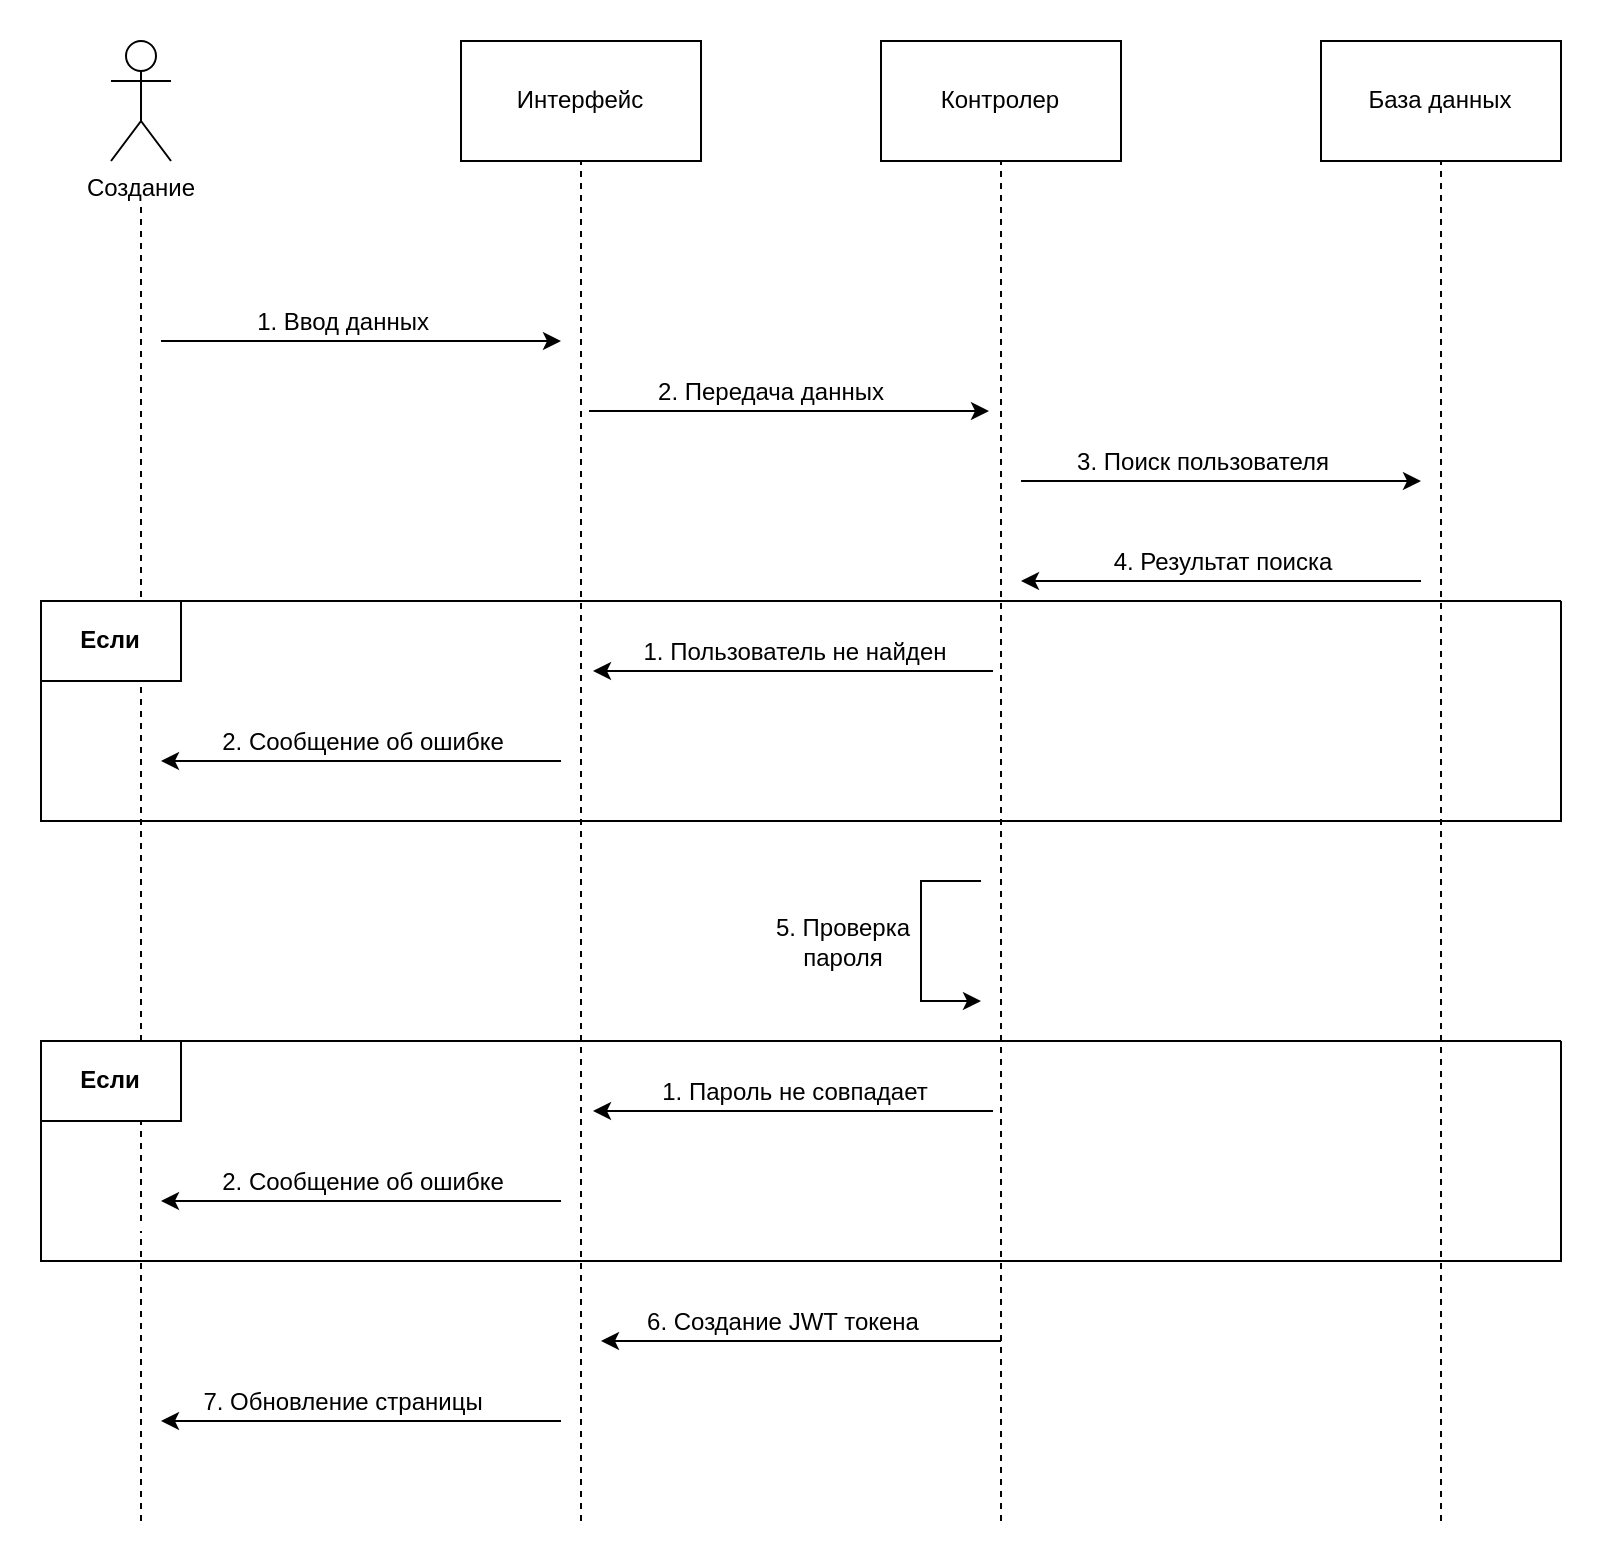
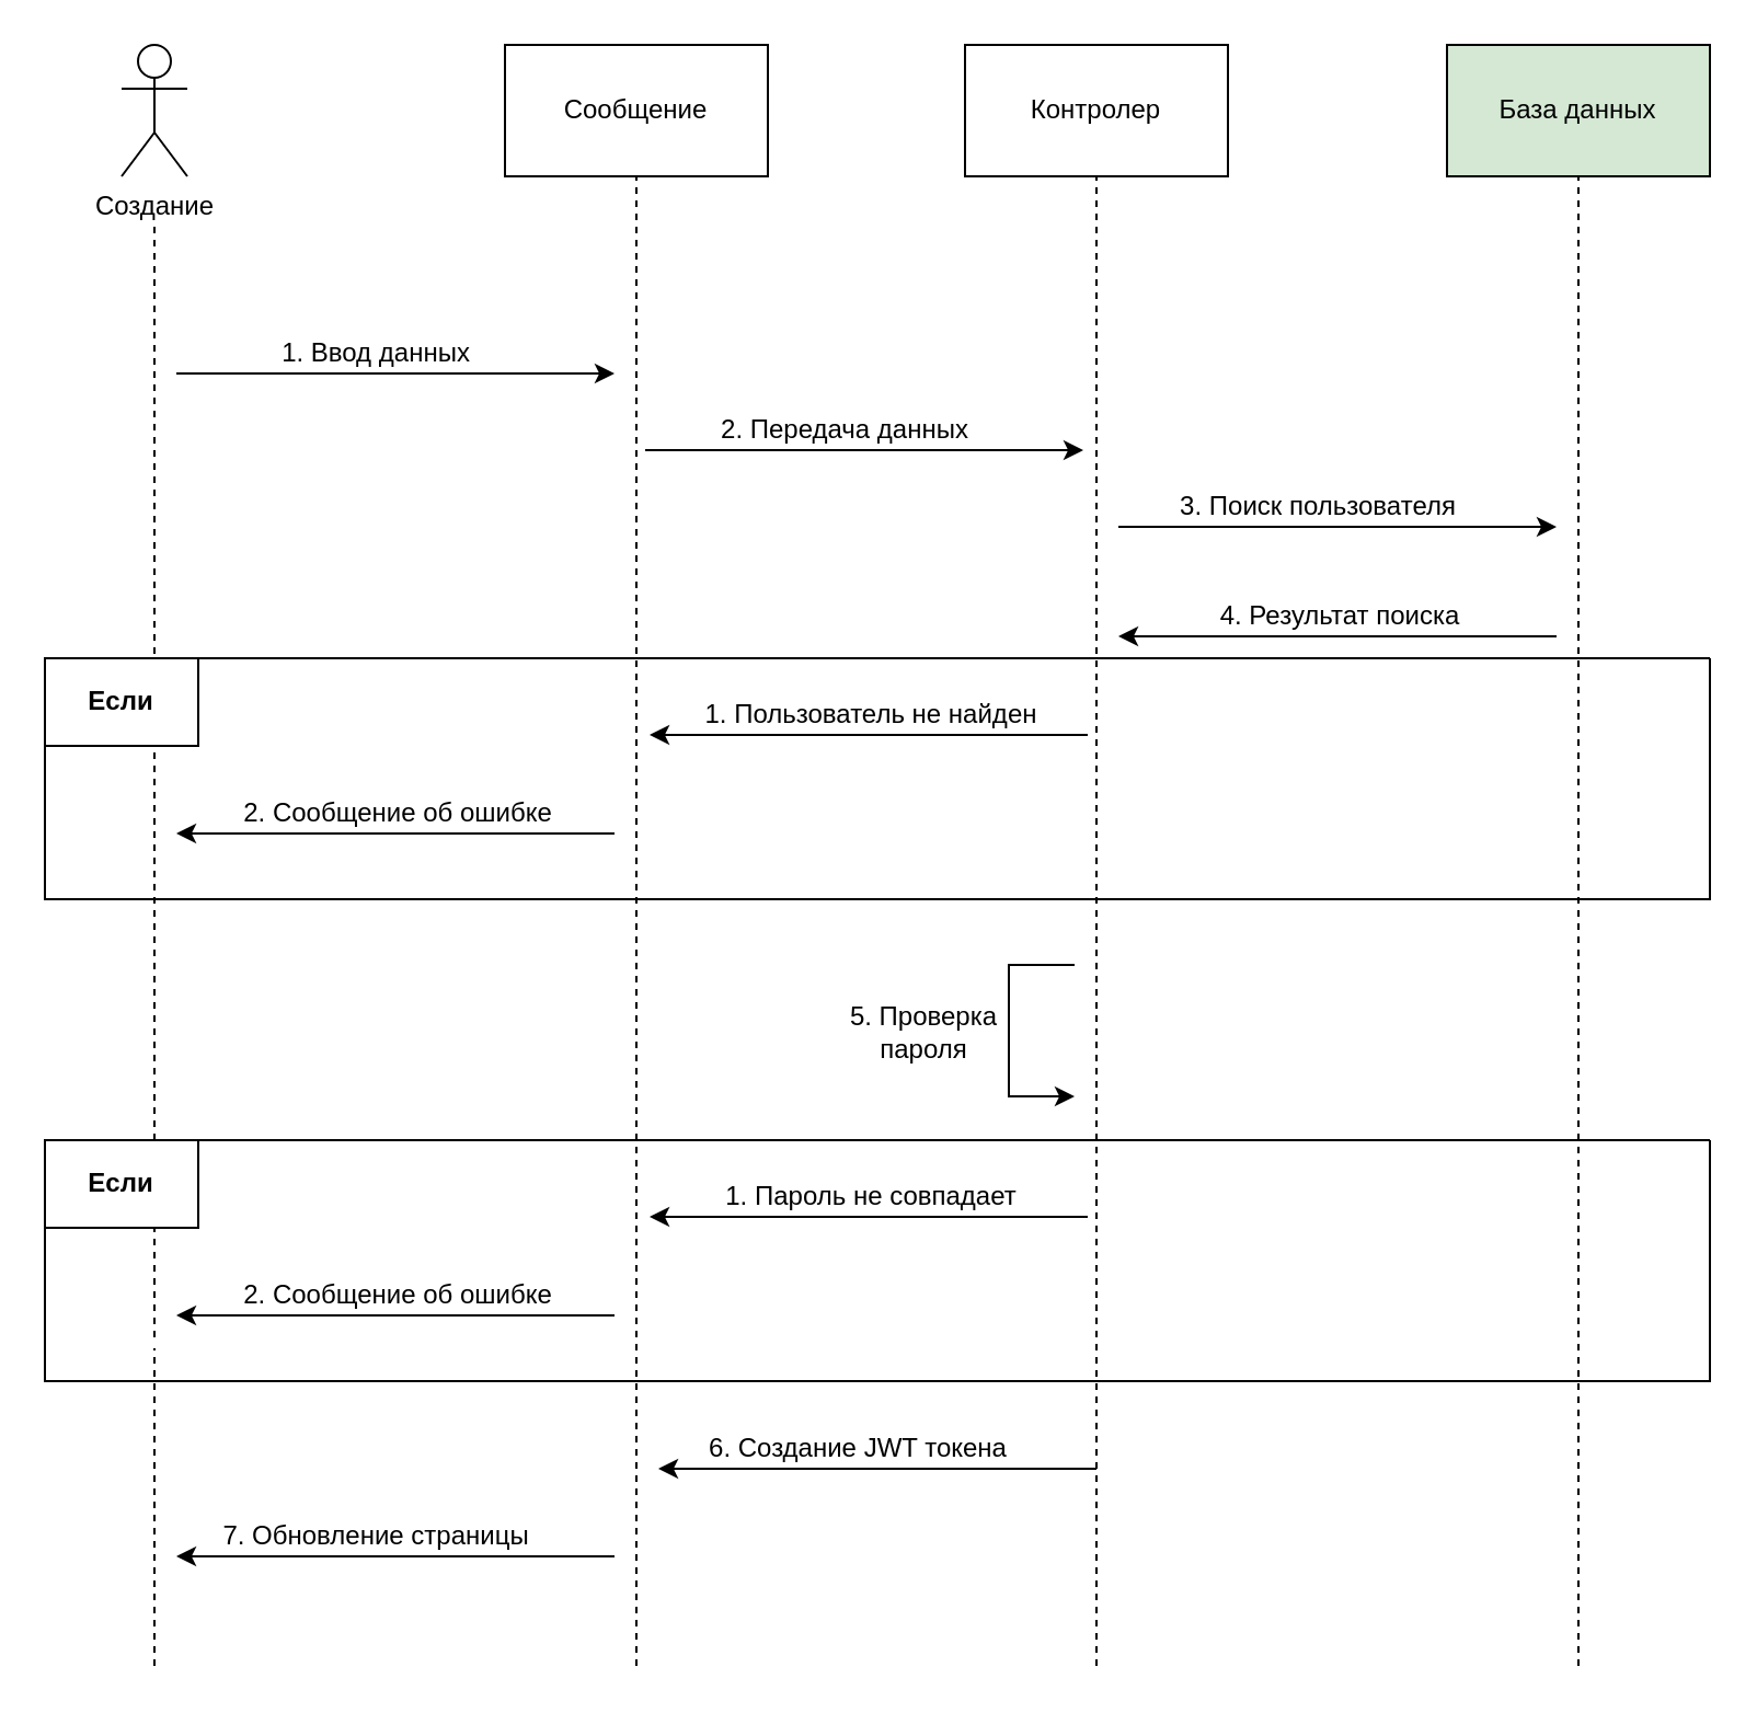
  <mxCell id="0" />
  <mxCell id="1" parent="0" />
  <mxCell id="2" value="Создание" style="shape=umlActor;verticalLabelPosition=bottom;verticalAlign=top;html=1;outlineConnect=0;" parent="1" vertex="1"><mxGeometry x="55" y="20" width="30" height="60" as="geometry" /></mxCell>
- <mxCell id="3" value="Интерфейс" style="rounded=0;whiteSpace=wrap;html=1;" parent="1" vertex="1"><mxGeometry x="230" y="20" width="120" height="60" as="geometry" /></mxCell>
+ <mxCell id="3" value="Сообщение" style="rounded=0;whiteSpace=wrap;html=1;" parent="1" vertex="1"><mxGeometry x="230" y="20" width="120" height="60" as="geometry" /></mxCell>
  <mxCell id="4" value="Контролер" style="rounded=0;whiteSpace=wrap;html=1;" parent="1" vertex="1"><mxGeometry x="440" y="20" width="120" height="60" as="geometry" /></mxCell>
- <mxCell id="5" value="База данных" style="rounded=0;whiteSpace=wrap;html=1;" parent="1" vertex="1"><mxGeometry x="660" y="20" width="120" height="60" as="geometry" /></mxCell>
+ <mxCell id="5" value="База данных" style="rounded=0;whiteSpace=wrap;html=1;fillColor=#d5e8d4;" parent="1" vertex="1"><mxGeometry x="660" y="20" width="120" height="60" as="geometry" /></mxCell>
  <mxCell id="6" value="" style="endArrow=none;dashed=1;html=1;rounded=0;entryX=0.5;entryY=1;entryDx=0;entryDy=0;" parent="1" target="3" edge="1"><mxGeometry width="50" height="50" relative="1" as="geometry"><mxPoint x="290" y="760" as="sourcePoint" /><mxPoint x="450" y="260" as="targetPoint" /></mxGeometry></mxCell>
  <mxCell id="7" value="" style="endArrow=none;dashed=1;html=1;rounded=0;entryX=0.5;entryY=1;entryDx=0;entryDy=0;" parent="1" target="4" edge="1"><mxGeometry width="50" height="50" relative="1" as="geometry"><mxPoint x="500" y="760" as="sourcePoint" /><mxPoint x="450" y="150" as="targetPoint" /></mxGeometry></mxCell>
  <mxCell id="8" value="" style="endArrow=none;dashed=1;html=1;rounded=0;entryX=0.5;entryY=1;entryDx=0;entryDy=0;" parent="1" target="5" edge="1"><mxGeometry width="50" height="50" relative="1" as="geometry"><mxPoint x="720" y="760" as="sourcePoint" /><mxPoint x="450" y="300" as="targetPoint" /></mxGeometry></mxCell>
  <mxCell id="9" value="" style="endArrow=none;dashed=1;html=1;rounded=0;startArrow=none;" parent="1" edge="1"><mxGeometry width="50" height="50" relative="1" as="geometry"><mxPoint x="70" y="610" as="sourcePoint" /><mxPoint x="70" y="100" as="targetPoint" /></mxGeometry></mxCell>
  <mxCell id="10" value="" style="endArrow=none;dashed=1;html=1;rounded=0;" parent="1" edge="1"><mxGeometry width="50" height="50" relative="1" as="geometry"><mxPoint x="70" y="760" as="sourcePoint" /><mxPoint x="70" y="615" as="targetPoint" /></mxGeometry></mxCell>
  <mxCell id="11" value="" style="endArrow=classic;html=1;rounded=0;" edge="1" parent="1"><mxGeometry width="50" height="50" relative="1" as="geometry"><mxPoint x="80" y="170" as="sourcePoint" /><mxPoint x="280" y="170" as="targetPoint" /></mxGeometry></mxCell>
  <mxCell id="12" value="1. Ввод данных" style="edgeLabel;html=1;align=center;verticalAlign=middle;resizable=0;points=[];fontSize=12;" vertex="1" connectable="0" parent="11"><mxGeometry x="-0.53" y="-3" relative="1" as="geometry"><mxPoint x="43" y="-13" as="offset" /></mxGeometry></mxCell>
  <mxCell id="13" value="" style="endArrow=classic;html=1;rounded=0;" edge="1" parent="1"><mxGeometry width="50" height="50" relative="1" as="geometry"><mxPoint x="294" y="205" as="sourcePoint" /><mxPoint x="494" y="205" as="targetPoint" /></mxGeometry></mxCell>
  <mxCell id="14" value="2. Передача данных" style="edgeLabel;html=1;align=center;verticalAlign=middle;resizable=0;points=[];fontSize=12;" vertex="1" connectable="0" parent="13"><mxGeometry x="-0.53" y="-3" relative="1" as="geometry"><mxPoint x="43" y="-13" as="offset" /></mxGeometry></mxCell>
  <mxCell id="15" value="" style="endArrow=classic;html=1;rounded=0;" edge="1" parent="1"><mxGeometry width="50" height="50" relative="1" as="geometry"><mxPoint x="510" y="240" as="sourcePoint" /><mxPoint x="710" y="240" as="targetPoint" /></mxGeometry></mxCell>
  <mxCell id="16" value="3. Поиск пользователя" style="edgeLabel;html=1;align=center;verticalAlign=middle;resizable=0;points=[];fontSize=12;" vertex="1" connectable="0" parent="15"><mxGeometry x="-0.53" y="-3" relative="1" as="geometry"><mxPoint x="43" y="-13" as="offset" /></mxGeometry></mxCell>
  <mxCell id="17" value="" style="endArrow=classic;html=1;rounded=0;" edge="1" parent="1"><mxGeometry width="50" height="50" relative="1" as="geometry"><mxPoint x="710" y="290" as="sourcePoint" /><mxPoint x="510" y="290" as="targetPoint" /></mxGeometry></mxCell>
  <mxCell id="18" value="&lt;font style=&quot;font-size: 12px;&quot;&gt;4. Результат поиска&lt;/font&gt;" style="edgeLabel;html=1;align=center;verticalAlign=middle;resizable=0;points=[];" vertex="1" connectable="0" parent="17"><mxGeometry x="0.49" y="2" relative="1" as="geometry"><mxPoint x="49" y="-12" as="offset" /></mxGeometry></mxCell>
  <mxCell id="19" value="" style="swimlane;startSize=0;" vertex="1" parent="1"><mxGeometry x="20" y="300" width="760" height="110" as="geometry" /></mxCell>
  <mxCell id="20" value="&lt;b&gt;Если&lt;/b&gt;" style="rounded=0;whiteSpace=wrap;html=1;" vertex="1" parent="19"><mxGeometry width="70" height="40" as="geometry" /></mxCell>
  <mxCell id="21" value="" style="endArrow=classic;html=1;rounded=0;" edge="1" parent="19"><mxGeometry width="50" height="50" relative="1" as="geometry"><mxPoint x="260" y="80" as="sourcePoint" /><mxPoint x="60" y="80" as="targetPoint" /></mxGeometry></mxCell>
  <mxCell id="22" value="&lt;font style=&quot;font-size: 12px;&quot;&gt;2. Сообщение об ошибке&lt;/font&gt;" style="edgeLabel;html=1;align=center;verticalAlign=middle;resizable=0;points=[];" vertex="1" connectable="0" parent="21"><mxGeometry x="0.49" y="2" relative="1" as="geometry"><mxPoint x="49" y="-12" as="offset" /></mxGeometry></mxCell>
  <mxCell id="23" value="" style="endArrow=classic;html=1;rounded=0;" edge="1" parent="1"><mxGeometry width="50" height="50" relative="1" as="geometry"><mxPoint x="496" y="335" as="sourcePoint" /><mxPoint x="296" y="335" as="targetPoint" /></mxGeometry></mxCell>
  <mxCell id="24" value="&lt;font style=&quot;font-size: 12px;&quot;&gt;1. Пользователь не найден&lt;/font&gt;" style="edgeLabel;html=1;align=center;verticalAlign=middle;resizable=0;points=[];" vertex="1" connectable="0" parent="23"><mxGeometry x="0.49" y="2" relative="1" as="geometry"><mxPoint x="49" y="-12" as="offset" /></mxGeometry></mxCell>
  <mxCell id="25" value="" style="endArrow=classic;html=1;rounded=0;" edge="1" parent="1"><mxGeometry width="50" height="50" relative="1" as="geometry"><mxPoint x="490" y="440" as="sourcePoint" /><mxPoint x="490" y="500" as="targetPoint" /><Array as="points"><mxPoint x="460" y="440" /><mxPoint x="460" y="500" /></Array></mxGeometry></mxCell>
  <mxCell id="26" value="&lt;font style=&quot;font-size: 12px;&quot;&gt;5. Проверка &lt;br&gt;пароля&lt;/font&gt;" style="edgeLabel;html=1;align=center;verticalAlign=middle;resizable=0;points=[];" vertex="1" connectable="0" parent="25"><mxGeometry x="0.2" y="-4" relative="1" as="geometry"><mxPoint x="-36" y="-12" as="offset" /></mxGeometry></mxCell>
  <mxCell id="27" value="" style="endArrow=classic;html=1;rounded=0;" edge="1" parent="1"><mxGeometry width="50" height="50" relative="1" as="geometry"><mxPoint x="496" y="555" as="sourcePoint" /><mxPoint x="296" y="555" as="targetPoint" /></mxGeometry></mxCell>
  <mxCell id="28" value="&lt;font style=&quot;font-size: 12px;&quot;&gt;1. Пароль не совпадает&lt;/font&gt;" style="edgeLabel;html=1;align=center;verticalAlign=middle;resizable=0;points=[];" vertex="1" connectable="0" parent="27"><mxGeometry x="0.49" y="2" relative="1" as="geometry"><mxPoint x="49" y="-12" as="offset" /></mxGeometry></mxCell>
  <mxCell id="29" value="" style="swimlane;startSize=0;" vertex="1" parent="1"><mxGeometry x="20" y="520" width="760" height="110" as="geometry" /></mxCell>
  <mxCell id="30" value="&lt;b&gt;Если&lt;/b&gt;" style="rounded=0;whiteSpace=wrap;html=1;" vertex="1" parent="29"><mxGeometry width="70" height="40" as="geometry" /></mxCell>
  <mxCell id="31" value="" style="endArrow=classic;html=1;rounded=0;" edge="1" parent="29"><mxGeometry width="50" height="50" relative="1" as="geometry"><mxPoint x="260" y="80" as="sourcePoint" /><mxPoint x="60" y="80" as="targetPoint" /></mxGeometry></mxCell>
  <mxCell id="32" value="&lt;font style=&quot;font-size: 12px;&quot;&gt;2. Сообщение об ошибке&lt;/font&gt;" style="edgeLabel;html=1;align=center;verticalAlign=middle;resizable=0;points=[];" vertex="1" connectable="0" parent="31"><mxGeometry x="0.49" y="2" relative="1" as="geometry"><mxPoint x="49" y="-12" as="offset" /></mxGeometry></mxCell>
  <mxCell id="33" value="" style="endArrow=classic;html=1;rounded=0;" edge="1" parent="1"><mxGeometry width="50" height="50" relative="1" as="geometry"><mxPoint x="500" y="670" as="sourcePoint" /><mxPoint x="300" y="670" as="targetPoint" /></mxGeometry></mxCell>
  <mxCell id="34" value="&lt;font style=&quot;font-size: 12px;&quot;&gt;6. Создание JWT токена&lt;/font&gt;" style="edgeLabel;html=1;align=center;verticalAlign=middle;resizable=0;points=[];" vertex="1" connectable="0" parent="33"><mxGeometry x="0.49" y="2" relative="1" as="geometry"><mxPoint x="39" y="-12" as="offset" /></mxGeometry></mxCell>
  <mxCell id="35" value="" style="endArrow=classic;html=1;rounded=0;" edge="1" parent="1"><mxGeometry width="50" height="50" relative="1" as="geometry"><mxPoint x="280" y="710" as="sourcePoint" /><mxPoint x="80" y="710" as="targetPoint" /></mxGeometry></mxCell>
  <mxCell id="36" value="&lt;font style=&quot;font-size: 12px;&quot;&gt;7. Обновление страницы&lt;/font&gt;" style="edgeLabel;html=1;align=center;verticalAlign=middle;resizable=0;points=[];" vertex="1" connectable="0" parent="35"><mxGeometry x="0.49" y="2" relative="1" as="geometry"><mxPoint x="39" y="-12" as="offset" /></mxGeometry></mxCell>
